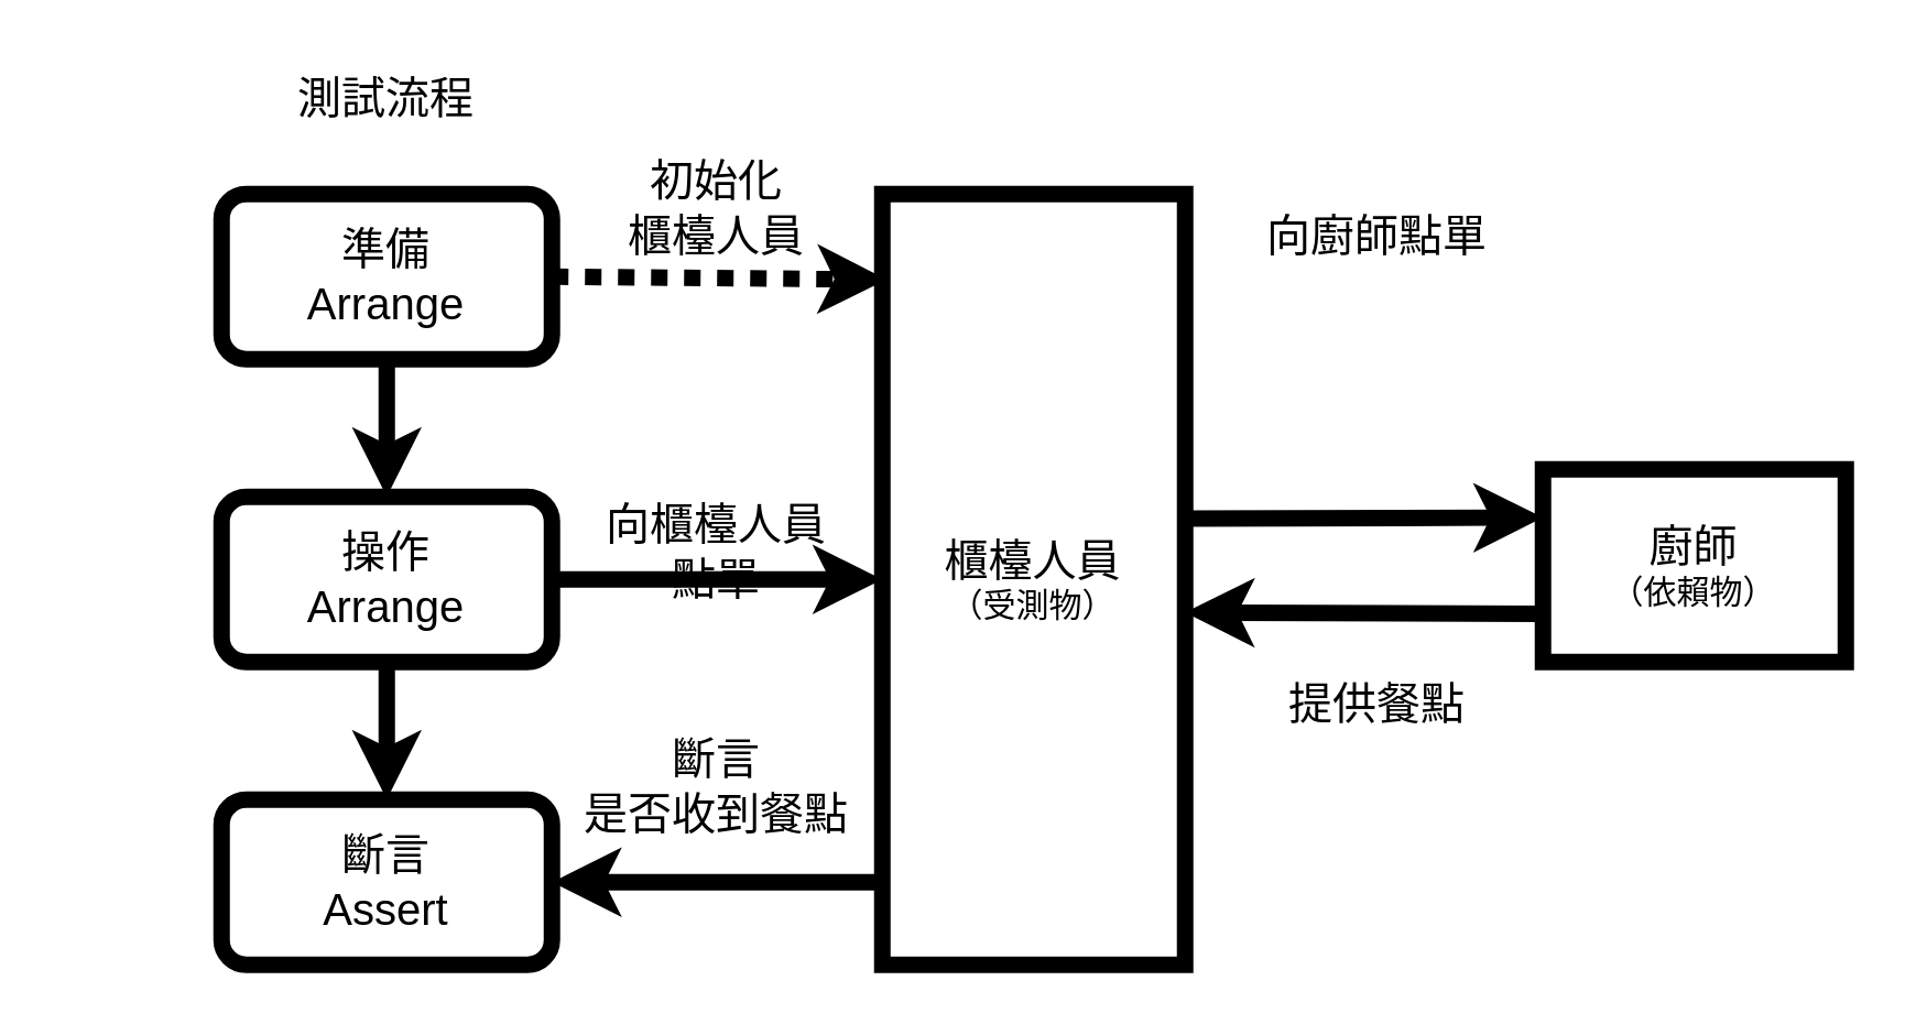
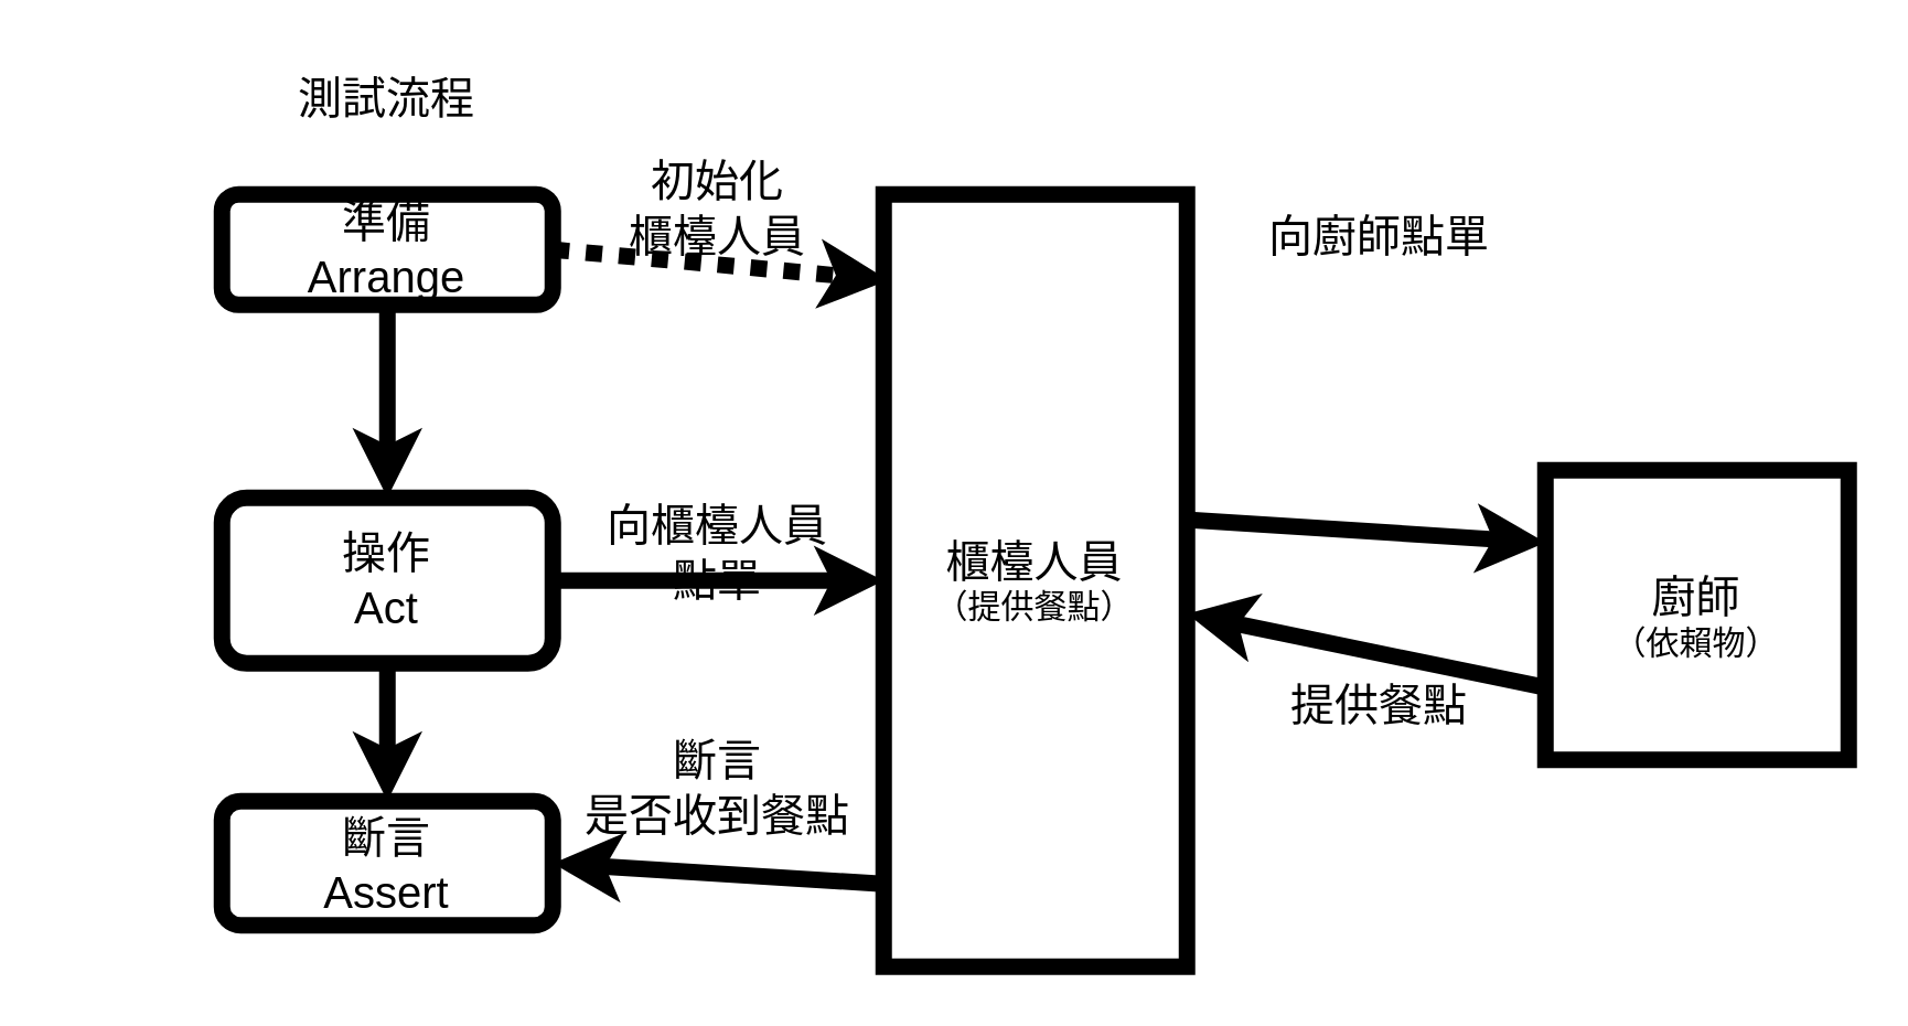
  <mxCell id="0" />
  <mxCell id="1" parent="0" />
  <mxCell id="2" value="" style="endArrow=classic;html=1;strokeWidth=6;fontSize=16;exitX=0.5;exitY=1;exitDx=0;exitDy=0;entryX=0.5;entryY=0;entryDx=0;entryDy=0;" parent="1" source="5" target="6" edge="1"><mxGeometry width="50" height="50" relative="1" as="geometry"><mxPoint x="510" y="461" as="sourcePoint" /><mxPoint x="510" y="91" as="targetPoint" /></mxGeometry></mxCell>
  <mxCell id="3" value="&lt;font style=&quot;font-size: 16px;&quot;&gt;&lt;br&gt;&lt;/font&gt;" style="text;html=1;strokeColor=none;fillColor=none;align=center;verticalAlign=middle;whiteSpace=wrap;rounded=0;strokeWidth=6;" parent="1" vertex="1"><mxGeometry x="20" y="220" width="100" height="30" as="geometry" /></mxCell>
  <mxCell id="4" value="&lt;font style=&quot;font-size: 16px;&quot;&gt;測試流程&lt;br&gt;&lt;/font&gt;" style="text;html=1;strokeColor=none;fillColor=none;align=center;verticalAlign=middle;whiteSpace=wrap;rounded=0;strokeWidth=6;" parent="1" vertex="1"><mxGeometry x="90" y="20" width="100" height="30" as="geometry" /></mxCell>
- <mxCell id="5" value="&lt;span style=&quot;font-size: 16px;&quot;&gt;準備&lt;br&gt;&lt;/span&gt;&lt;span style=&quot;font-size: 16px;&quot;&gt;Arrange&lt;/span&gt;" style="rounded=1;whiteSpace=wrap;html=1;fillColor=none;strokeWidth=6;" parent="1" vertex="1"><mxGeometry x="80" y="70" width="120" height="60" as="geometry" /></mxCell>
- <mxCell id="6" value="&lt;span style=&quot;font-size: 16px;&quot;&gt;操作&lt;br&gt;Arrange&lt;/span&gt;" style="rounded=1;whiteSpace=wrap;html=1;fillColor=none;strokeWidth=6;" parent="1" vertex="1"><mxGeometry x="80" y="180" width="120" height="60" as="geometry" /></mxCell>
- <mxCell id="7" value="&lt;span style=&quot;font-size: 16px;&quot;&gt;斷言&lt;br&gt;Assert&lt;/span&gt;" style="rounded=1;whiteSpace=wrap;html=1;fillColor=none;strokeWidth=6;" parent="1" vertex="1"><mxGeometry x="80" y="290" width="120" height="60" as="geometry" /></mxCell>
+ <mxCell id="5" value="&lt;span style=&quot;font-size: 16px;&quot;&gt;準備&lt;br&gt;&lt;/span&gt;&lt;span style=&quot;font-size: 16px;&quot;&gt;Arrange&lt;/span&gt;" style="rounded=1;whiteSpace=wrap;html=1;fillColor=none;strokeWidth=6;" parent="1" vertex="1"><mxGeometry x="80" y="70" width="120" height="40" as="geometry" /></mxCell>
+ <mxCell id="6" value="&lt;span style=&quot;font-size: 16px;&quot;&gt;操作&lt;br&gt;Act&lt;/span&gt;" style="rounded=1;whiteSpace=wrap;html=1;fillColor=none;strokeWidth=6;" parent="1" vertex="1"><mxGeometry x="80" y="180" width="120" height="60" as="geometry" /></mxCell>
+ <mxCell id="7" value="&lt;span style=&quot;font-size: 16px;&quot;&gt;斷言&lt;br&gt;Assert&lt;/span&gt;" style="rounded=1;whiteSpace=wrap;html=1;fillColor=none;strokeWidth=6;" parent="1" vertex="1"><mxGeometry x="80" y="290" width="120" height="45" as="geometry" /></mxCell>
  <mxCell id="8" value="" style="endArrow=classic;html=1;strokeWidth=6;fontSize=16;exitX=0.5;exitY=1;exitDx=0;exitDy=0;entryX=0.5;entryY=0;entryDx=0;entryDy=0;" parent="1" source="6" target="7" edge="1"><mxGeometry width="50" height="50" relative="1" as="geometry"><mxPoint x="520" y="471" as="sourcePoint" /><mxPoint x="460" y="180" as="targetPoint" /></mxGeometry></mxCell>
- <mxCell id="9" value="&lt;span style=&quot;font-size: 16px;&quot;&gt;櫃檯人員&lt;br&gt;&lt;/span&gt;（受測物）" style="rounded=0;whiteSpace=wrap;html=1;strokeWidth=6;fillColor=none;" parent="1" vertex="1"><mxGeometry x="320" y="70" width="110" height="280" as="geometry" /></mxCell>
+ <mxCell id="9" value="&lt;span style=&quot;font-size: 16px;&quot;&gt;櫃檯人員&lt;br&gt;&lt;/span&gt;（提供餐點）" style="rounded=0;whiteSpace=wrap;html=1;strokeWidth=6;fillColor=none;" parent="1" vertex="1"><mxGeometry x="320" y="70" width="110" height="280" as="geometry" /></mxCell>
  <mxCell id="10" value="" style="endArrow=classic;html=1;strokeWidth=6;fontSize=16;exitX=1;exitY=0.5;exitDx=0;exitDy=0;entryX=0.015;entryY=0.111;entryDx=0;entryDy=0;entryPerimeter=0;dashed=1;dashPattern=1 1;" parent="1" source="5" target="9" edge="1"><mxGeometry width="50" height="50" relative="1" as="geometry"><mxPoint x="150" y="140" as="sourcePoint" /><mxPoint x="150" y="190" as="targetPoint" /></mxGeometry></mxCell>
  <mxCell id="11" value="" style="endArrow=classic;html=1;strokeWidth=6;fontSize=16;exitX=1;exitY=0.5;exitDx=0;exitDy=0;" parent="1" source="6" target="9" edge="1"><mxGeometry width="50" height="50" relative="1" as="geometry"><mxPoint x="210" y="110" as="sourcePoint" /><mxPoint x="331.65" y="111.08" as="targetPoint" /></mxGeometry></mxCell>
  <mxCell id="12" value="" style="endArrow=classic;html=1;strokeWidth=6;fontSize=16;entryX=1;entryY=0.5;entryDx=0;entryDy=0;" parent="1" target="7" edge="1"><mxGeometry width="50" height="50" relative="1" as="geometry"><mxPoint x="320" y="320" as="sourcePoint" /><mxPoint x="330" y="220" as="targetPoint" /></mxGeometry></mxCell>
- <mxCell id="13" value="&lt;span style=&quot;font-size: 16px;&quot;&gt;廚師&lt;br&gt;&lt;/span&gt;（依賴物）" style="rounded=0;whiteSpace=wrap;html=1;strokeWidth=6;fillColor=none;" parent="1" vertex="1"><mxGeometry x="560" y="170" width="110" height="70" as="geometry" /></mxCell>
+ <mxCell id="13" value="&lt;span style=&quot;font-size: 16px;&quot;&gt;廚師&lt;br&gt;&lt;/span&gt;（依賴物）" style="rounded=0;whiteSpace=wrap;html=1;strokeWidth=6;fillColor=none;" parent="1" vertex="1"><mxGeometry x="560" y="170" width="110" height="105" as="geometry" /></mxCell>
  <mxCell id="14" value="" style="endArrow=classic;html=1;strokeWidth=6;fontSize=16;entryX=0;entryY=0.25;entryDx=0;entryDy=0;exitX=0.994;exitY=0.421;exitDx=0;exitDy=0;exitPerimeter=0;" parent="1" source="9" target="13" edge="1"><mxGeometry width="50" height="50" relative="1" as="geometry"><mxPoint x="460" y="187" as="sourcePoint" /><mxPoint x="560" y="192" as="targetPoint" /></mxGeometry></mxCell>
  <mxCell id="15" value="" style="endArrow=classic;html=1;strokeWidth=6;fontSize=16;exitX=0;exitY=0.75;exitDx=0;exitDy=0;" parent="1" source="13" edge="1"><mxGeometry width="50" height="50" relative="1" as="geometry"><mxPoint x="330" y="330" as="sourcePoint" /><mxPoint x="430" y="222" as="targetPoint" /></mxGeometry></mxCell>
  <mxCell id="16" value="&lt;font style=&quot;font-size: 16px;&quot;&gt;初始化&lt;br&gt;櫃檯人員&lt;br&gt;&lt;/font&gt;" style="text;html=1;strokeColor=none;fillColor=none;align=center;verticalAlign=middle;whiteSpace=wrap;rounded=0;strokeWidth=6;" parent="1" vertex="1"><mxGeometry x="210" y="60" width="100" height="30" as="geometry" /></mxCell>
  <mxCell id="17" value="&lt;font style=&quot;font-size: 16px;&quot;&gt;向櫃檯人員&lt;br&gt;點單&lt;br&gt;&lt;/font&gt;" style="text;html=1;strokeColor=none;fillColor=none;align=center;verticalAlign=middle;whiteSpace=wrap;rounded=0;strokeWidth=6;" parent="1" vertex="1"><mxGeometry x="210" y="185" width="100" height="30" as="geometry" /></mxCell>
  <mxCell id="18" value="&lt;font style=&quot;font-size: 16px;&quot;&gt;提供餐點&lt;br&gt;&lt;/font&gt;" style="text;html=1;strokeColor=none;fillColor=none;align=center;verticalAlign=middle;whiteSpace=wrap;rounded=0;strokeWidth=6;" parent="1" vertex="1"><mxGeometry x="450" y="240" width="100" height="30" as="geometry" /></mxCell>
  <mxCell id="19" value="&lt;font style=&quot;font-size: 16px;&quot;&gt;向廚師點單&lt;br&gt;&lt;/font&gt;" style="text;html=1;strokeColor=none;fillColor=none;align=center;verticalAlign=middle;whiteSpace=wrap;rounded=0;strokeWidth=6;" parent="1" vertex="1"><mxGeometry x="450" y="70" width="100" height="30" as="geometry" /></mxCell>
  <mxCell id="20" value="&lt;font style=&quot;font-size: 16px;&quot;&gt;斷言&lt;br&gt;是否收到餐點&lt;br&gt;&lt;/font&gt;" style="text;html=1;strokeColor=none;fillColor=none;align=center;verticalAlign=middle;whiteSpace=wrap;rounded=0;strokeWidth=6;" parent="1" vertex="1"><mxGeometry x="210" y="270" width="100" height="30" as="geometry" /></mxCell>
